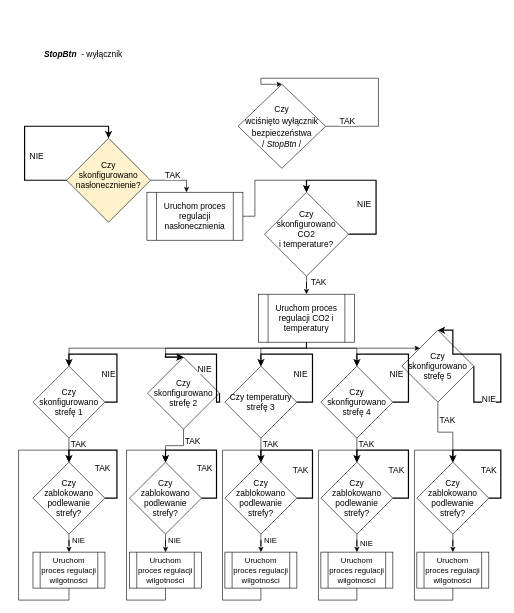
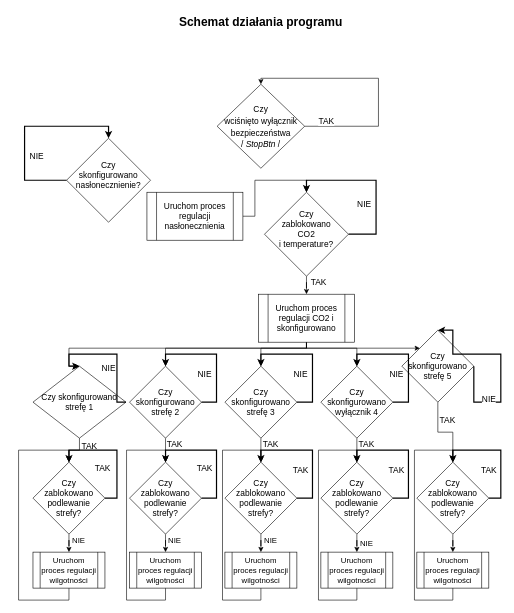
  <mxCell id="0" />
  <mxCell id="1" parent="0" />
- <mxCell id="3" value="&lt;font style=&quot;font-size: 14px&quot;&gt;Czy &lt;br&gt;wciśnięto wyłącznik bezpieczeństwa&lt;br&gt;/ &lt;i&gt;StopBtn &lt;/i&gt;/&lt;br&gt;&lt;/font&gt;" style="rhombus;whiteSpace=wrap;html=1;fontSize=16;" vertex="1" parent="1"><mxGeometry x="396" y="140" width="146" height="140" as="geometry" /></mxCell>
- <mxCell id="4" value="&lt;i style=&quot;font-weight: bold&quot;&gt;StopBtn&amp;nbsp;&lt;/i&gt;&amp;nbsp;- wyłącznik&amp;nbsp;" style="text;html=1;strokeColor=none;fillColor=none;align=center;verticalAlign=middle;whiteSpace=wrap;rounded=0;fontSize=14;" vertex="1" parent="1"><mxGeometry width="240" height="140" as="geometry" x="20" y="20" /></mxCell>
+ <mxCell id="2" value="&lt;b&gt;&lt;font style=&quot;font-size: 20px&quot;&gt;Schemat działania programu&lt;/font&gt;&lt;/b&gt;" style="text;html=1;strokeColor=none;fillColor=none;align=center;verticalAlign=middle;whiteSpace=wrap;rounded=0;" vertex="1" parent="1"><mxGeometry x="264" width="340" height="30" as="geometry" y="20" /></mxCell>
+ <mxCell id="3" value="&lt;font style=&quot;font-size: 14px&quot;&gt;Czy &lt;br&gt;wciśnięto wyłącznik bezpieczeństwa&lt;br&gt;/ &lt;i&gt;StopBtn &lt;/i&gt;/&lt;br&gt;&lt;/font&gt;" style="rhombus;whiteSpace=wrap;html=1;fontSize=16;" vertex="1" parent="1"><mxGeometry x="361" y="140" width="146" height="140" as="geometry" /></mxCell>
  <mxCell id="5" style="edgeStyle=orthogonalEdgeStyle;rounded=0;orthogonalLoop=1;jettySize=auto;html=1;exitX=1;exitY=0.5;exitDx=0;exitDy=0;entryX=0.5;entryY=0;entryDx=0;entryDy=0;fontSize=14;" edge="1" parent="1" source="3" target="3"><mxGeometry relative="1" as="geometry"><Array as="points"><mxPoint x="630" y="210" /><mxPoint x="630" y="130" /><mxPoint x="434" y="130" /></Array></mxGeometry></mxCell>
  <mxCell id="6" value="TAK" style="edgeLabel;html=1;align=center;verticalAlign=middle;resizable=0;points=[];fontSize=14;" vertex="1" connectable="0" parent="5"><mxGeometry x="-0.83" y="-1" relative="1" as="geometry"><mxPoint y="-11" as="offset" /></mxGeometry></mxCell>
  <mxCell id="7" value="TAK" style="edgeStyle=orthogonalEdgeStyle;rounded=0;orthogonalLoop=1;jettySize=auto;html=1;entryX=0.5;entryY=0;entryDx=0;entryDy=0;fontSize=14;strokeWidth=1;" edge="1" parent="1" source="8" target="38"><mxGeometry x="-0.5" y="16" relative="1" as="geometry"><mxPoint as="offset" /></mxGeometry></mxCell>
- <mxCell id="8" value="Czy skonfigurowano strefę 1" style="rhombus;whiteSpace=wrap;html=1;fontSize=14;" vertex="1" parent="1"><mxGeometry x="54" y="610" width="120" height="120" as="geometry" /></mxCell>
+ <mxCell id="8" value="Czy skonfigurowano strefę 1" style="rhombus;whiteSpace=wrap;html=1;fontSize=14;" vertex="1" parent="1"><mxGeometry x="54" y="610" width="155" height="120" as="geometry" /></mxCell>
  <mxCell id="9" value="TAK" style="edgeStyle=orthogonalEdgeStyle;rounded=0;orthogonalLoop=1;jettySize=auto;html=1;fontSize=14;strokeWidth=1;" edge="1" parent="1" source="10" target="40"><mxGeometry x="-0.5" y="15" relative="1" as="geometry"><mxPoint as="offset" /></mxGeometry></mxCell>
- <mxCell id="10" value="Czy skonfigurowano strefę 2" style="rhombus;whiteSpace=wrap;html=1;fontSize=14;" vertex="1" parent="1"><mxGeometry x="245" y="595" width="120" height="120" as="geometry" /></mxCell>
+ <mxCell id="10" value="Czy skonfigurowano strefę 2" style="rhombus;whiteSpace=wrap;html=1;fontSize=14;" vertex="1" parent="1"><mxGeometry x="215" y="610" width="120" height="120" as="geometry" /></mxCell>
  <mxCell id="11" value="TAK" style="edgeStyle=orthogonalEdgeStyle;rounded=0;orthogonalLoop=1;jettySize=auto;html=1;fontSize=14;strokeWidth=1;" edge="1" parent="1" source="12" target="42"><mxGeometry x="-0.5" y="16" relative="1" as="geometry"><mxPoint as="offset" /></mxGeometry></mxCell>
- <mxCell id="12" value="Czy temperatury strefę 3" style="rhombus;whiteSpace=wrap;html=1;fontSize=14;" vertex="1" parent="1"><mxGeometry x="374" y="610" width="120" height="120" as="geometry" /></mxCell>
+ <mxCell id="12" value="Czy skonfigurowano strefę 3" style="rhombus;whiteSpace=wrap;html=1;fontSize=14;" vertex="1" parent="1"><mxGeometry x="374" y="610" width="120" height="120" as="geometry" /></mxCell>
  <mxCell id="13" value="TAK" style="edgeStyle=orthogonalEdgeStyle;rounded=0;orthogonalLoop=1;jettySize=auto;html=1;fontSize=14;strokeWidth=1;" edge="1" parent="1" source="14" target="44"><mxGeometry x="-0.5" y="16" relative="1" as="geometry"><mxPoint as="offset" /></mxGeometry></mxCell>
- <mxCell id="14" value="Czy skonfigurowano strefę 4" style="rhombus;whiteSpace=wrap;html=1;fontSize=14;" vertex="1" parent="1"><mxGeometry x="534" y="610" width="120" height="120" as="geometry" /></mxCell>
+ <mxCell id="14" value="Czy skonfigurowano wyłącznik 4" style="rhombus;whiteSpace=wrap;html=1;fontSize=14;" vertex="1" parent="1"><mxGeometry x="534" y="610" width="120" height="120" as="geometry" /></mxCell>
  <mxCell id="15" value="TAK" style="edgeStyle=orthogonalEdgeStyle;rounded=0;orthogonalLoop=1;jettySize=auto;html=1;fontSize=14;strokeWidth=1;" edge="1" parent="1" source="16" target="46"><mxGeometry x="-0.5" y="16" relative="1" as="geometry"><mxPoint as="offset" /></mxGeometry></mxCell>
  <mxCell id="16" value="Czy skonfigurowano strefę 5" style="rhombus;whiteSpace=wrap;html=1;fontSize=14;" vertex="1" parent="1"><mxGeometry x="669" y="550" width="120" height="120" as="geometry" /></mxCell>
- <mxCell id="17" style="edgeStyle=orthogonalEdgeStyle;rounded=0;orthogonalLoop=1;jettySize=auto;html=1;fontSize=14;" edge="1" parent="1" source="19" target="29"><mxGeometry relative="1" as="geometry"><mxPoint x="340" y="320" as="targetPoint" /><Array as="points"><mxPoint x="310" y="300" /><mxPoint x="310" y="320" /></Array></mxGeometry></mxCell>
- <mxCell id="18" value="TAK" style="edgeLabel;html=1;align=center;verticalAlign=middle;resizable=0;points=[];fontSize=14;" vertex="1" connectable="0" parent="17"><mxGeometry x="-0.654" y="-1" relative="1" as="geometry"><mxPoint x="22" y="-11" as="offset" /></mxGeometry></mxCell>
- <mxCell id="19" value="Czy &lt;br&gt;skonfigurowano&lt;br&gt;nasłonecznienie?&lt;br&gt;&amp;nbsp;" style="rhombus;whiteSpace=wrap;html=1;fontSize=14;fillColor=#fff2cc;" vertex="1" parent="1"><mxGeometry x="110" y="230" width="140" height="140" as="geometry" /></mxCell>
+ <mxCell id="19" value="Czy &lt;br&gt;skonfigurowano&lt;br&gt;nasłonecznienie?&lt;br&gt;&amp;nbsp;" style="rhombus;whiteSpace=wrap;html=1;fontSize=14;" vertex="1" parent="1"><mxGeometry x="110" y="230" width="140" height="140" as="geometry" /></mxCell>
  <mxCell id="20" value="NIE" style="edgeStyle=orthogonalEdgeStyle;rounded=0;orthogonalLoop=1;jettySize=auto;html=1;fontSize=14;entryX=0.5;entryY=0;entryDx=0;entryDy=0;strokeWidth=2;" edge="1" parent="1" source="26" target="26"><mxGeometry x="-0.294" y="20" relative="1" as="geometry"><mxPoint x="586" y="310" as="targetPoint" /><Array as="points"><mxPoint x="626" y="390" /><mxPoint x="626" y="300" /><mxPoint x="510" y="300" /></Array><mxPoint as="offset" /></mxGeometry></mxCell>
  <mxCell id="21" style="edgeStyle=orthogonalEdgeStyle;rounded=0;orthogonalLoop=1;jettySize=auto;html=1;entryX=0.5;entryY=0;entryDx=0;entryDy=0;fontSize=14;strokeWidth=1;" edge="1" parent="1" target="10"><mxGeometry relative="1" as="geometry"><mxPoint x="510" y="550" as="sourcePoint" /><Array as="points"><mxPoint x="510" y="580" /><mxPoint x="275" y="580" /></Array></mxGeometry></mxCell>
  <mxCell id="22" style="edgeStyle=orthogonalEdgeStyle;rounded=0;orthogonalLoop=1;jettySize=auto;html=1;entryX=0.5;entryY=0;entryDx=0;entryDy=0;fontSize=14;strokeWidth=1;" edge="1" parent="1" target="8"><mxGeometry relative="1" as="geometry"><mxPoint x="510" y="550" as="sourcePoint" /><Array as="points"><mxPoint x="510" y="580" /><mxPoint x="114" y="580" /></Array></mxGeometry></mxCell>
  <mxCell id="23" style="edgeStyle=orthogonalEdgeStyle;rounded=0;orthogonalLoop=1;jettySize=auto;html=1;entryX=0.5;entryY=0;entryDx=0;entryDy=0;fontSize=14;strokeWidth=1;" edge="1" parent="1" target="12"><mxGeometry relative="1" as="geometry"><mxPoint x="510" y="550" as="sourcePoint" /><Array as="points"><mxPoint x="510" y="580" /><mxPoint x="434" y="580" /></Array></mxGeometry></mxCell>
  <mxCell id="24" style="edgeStyle=orthogonalEdgeStyle;rounded=0;orthogonalLoop=1;jettySize=auto;html=1;fontSize=14;strokeWidth=1;" edge="1" parent="1" target="16"><mxGeometry relative="1" as="geometry"><mxPoint x="510" y="550" as="sourcePoint" /><Array as="points"><mxPoint x="510" y="580" /><mxPoint x="754" y="580" /></Array></mxGeometry></mxCell>
  <mxCell id="25" value="TAK" style="edgeStyle=orthogonalEdgeStyle;rounded=0;orthogonalLoop=1;jettySize=auto;html=1;fontSize=14;strokeWidth=1;" edge="1" parent="1" source="26" target="31"><mxGeometry x="0.2" y="20" relative="1" as="geometry"><mxPoint as="offset" /></mxGeometry></mxCell>
- <mxCell id="26" value="Czy &lt;br&gt;skonfigurowano&lt;br&gt;CO2 &lt;br&gt;i temperature?&lt;br&gt;&amp;nbsp;" style="rhombus;whiteSpace=wrap;html=1;fontSize=14;" vertex="1" parent="1"><mxGeometry x="440" y="320" width="140" height="140" as="geometry" /></mxCell>
+ <mxCell id="26" value="Czy &lt;br&gt;zablokowano&lt;br&gt;CO2 &lt;br&gt;i temperature?&lt;br&gt;&amp;nbsp;" style="rhombus;whiteSpace=wrap;html=1;fontSize=14;" vertex="1" parent="1"><mxGeometry x="440" y="320" width="140" height="140" as="geometry" /></mxCell>
  <mxCell id="27" value="NIE" style="edgeStyle=orthogonalEdgeStyle;rounded=0;orthogonalLoop=1;jettySize=auto;html=1;exitX=0;exitY=0.5;exitDx=0;exitDy=0;entryX=0.5;entryY=0;entryDx=0;entryDy=0;fontSize=14;strokeWidth=2;" edge="1" parent="1" source="19" target="19"><mxGeometry x="-0.312" y="-20" relative="1" as="geometry"><Array as="points"><mxPoint x="40" y="300" /><mxPoint x="40" y="210" /><mxPoint x="180" y="210" /></Array><mxPoint as="offset" /></mxGeometry></mxCell>
  <mxCell id="28" style="edgeStyle=orthogonalEdgeStyle;rounded=0;orthogonalLoop=1;jettySize=auto;html=1;entryX=0.5;entryY=0;entryDx=0;entryDy=0;fontSize=14;strokeWidth=1;" edge="1" parent="1" source="29" target="26"><mxGeometry relative="1" as="geometry" /></mxCell>
  <mxCell id="29" value="Uruchom proces regulacji nasłonecznienia" style="shape=process;whiteSpace=wrap;html=1;backgroundOutline=1;fontSize=14;" vertex="1" parent="1"><mxGeometry x="244" y="320" width="160" height="80" as="geometry" /></mxCell>
  <mxCell id="30" style="edgeStyle=orthogonalEdgeStyle;rounded=0;orthogonalLoop=1;jettySize=auto;html=1;fontSize=14;strokeWidth=1;" edge="1" parent="1" source="31" target="14"><mxGeometry relative="1" as="geometry"><Array as="points"><mxPoint x="510" y="580" /><mxPoint x="594" y="580" /></Array></mxGeometry></mxCell>
- <mxCell id="31" value="Uruchom proces regulacji CO2 i temperatury" style="shape=process;whiteSpace=wrap;html=1;backgroundOutline=1;fontSize=14;" vertex="1" parent="1"><mxGeometry x="430" y="490" width="160" height="80" as="geometry" /></mxCell>
+ <mxCell id="31" value="Uruchom proces regulacji CO2 i skonfigurowano" style="shape=process;whiteSpace=wrap;html=1;backgroundOutline=1;fontSize=14;" vertex="1" parent="1"><mxGeometry x="430" y="490" width="160" height="80" as="geometry" /></mxCell>
  <mxCell id="32" value="NIE" style="edgeStyle=orthogonalEdgeStyle;rounded=0;orthogonalLoop=1;jettySize=auto;html=1;exitX=1;exitY=0.5;exitDx=0;exitDy=0;entryX=0.5;entryY=0;entryDx=0;entryDy=0;fontSize=14;strokeWidth=2;" edge="1" parent="1" source="8" target="8"><mxGeometry x="-0.333" y="14" relative="1" as="geometry"><Array as="points"><mxPoint x="194" y="670" /><mxPoint x="194" y="590" /><mxPoint x="114" y="590" /></Array><mxPoint as="offset" /></mxGeometry></mxCell>
  <mxCell id="33" value="NIE" style="edgeStyle=orthogonalEdgeStyle;rounded=0;orthogonalLoop=1;jettySize=auto;html=1;exitX=1;exitY=0.5;exitDx=0;exitDy=0;entryX=0.5;entryY=0;entryDx=0;entryDy=0;fontSize=14;strokeWidth=2;" edge="1" parent="1" source="10" target="10"><mxGeometry x="-0.316" y="20" relative="1" as="geometry"><Array as="points"><mxPoint x="360" y="670" /><mxPoint x="360" y="590" /><mxPoint x="275" y="590" /></Array><mxPoint as="offset" /></mxGeometry></mxCell>
  <mxCell id="34" value="NIE" style="edgeStyle=orthogonalEdgeStyle;rounded=0;orthogonalLoop=1;jettySize=auto;html=1;exitX=1;exitY=0.5;exitDx=0;exitDy=0;entryX=0.5;entryY=0;entryDx=0;entryDy=0;fontSize=14;strokeWidth=2;" edge="1" parent="1" source="12" target="12"><mxGeometry x="-0.312" y="20" relative="1" as="geometry"><Array as="points"><mxPoint x="520" y="670" /><mxPoint x="520" y="590" /><mxPoint x="434" y="590" /></Array><mxPoint as="offset" /></mxGeometry></mxCell>
  <mxCell id="35" value="NIE" style="edgeStyle=orthogonalEdgeStyle;rounded=0;orthogonalLoop=1;jettySize=auto;html=1;exitX=1;exitY=0.5;exitDx=0;exitDy=0;entryX=0.5;entryY=0;entryDx=0;entryDy=0;fontSize=14;strokeWidth=2;" edge="1" parent="1" source="14" target="14"><mxGeometry x="-0.312" y="20" relative="1" as="geometry"><Array as="points"><mxPoint x="680" y="670" /><mxPoint x="680" y="590" /><mxPoint x="594" y="590" /></Array><mxPoint as="offset" /></mxGeometry></mxCell>
  <mxCell id="36" value="NIE" style="edgeStyle=orthogonalEdgeStyle;rounded=0;orthogonalLoop=1;jettySize=auto;html=1;exitX=1;exitY=0.5;exitDx=0;exitDy=0;entryX=0.5;entryY=0;entryDx=0;entryDy=0;fontSize=14;strokeWidth=2;" edge="1" parent="1" source="16" target="16"><mxGeometry x="-0.333" y="20" relative="1" as="geometry"><Array as="points"><mxPoint x="834" y="670" /><mxPoint x="834" y="590" /><mxPoint x="754" y="590" /></Array><mxPoint as="offset" /></mxGeometry></mxCell>
  <mxCell id="37" value="NIE" style="edgeStyle=orthogonalEdgeStyle;rounded=0;orthogonalLoop=1;jettySize=auto;html=1;fontSize=13;strokeWidth=1;" edge="1" parent="1" source="38" target="53"><mxGeometry x="0.2" y="16" relative="1" as="geometry"><mxPoint as="offset" /></mxGeometry></mxCell>
  <mxCell id="38" value="Czy &lt;br&gt;zablokowano podlewanie&lt;br&gt;strefy?" style="rhombus;whiteSpace=wrap;html=1;fontSize=14;" vertex="1" parent="1"><mxGeometry x="54" y="770" width="120" height="120" as="geometry" /></mxCell>
  <mxCell id="39" value="NIE" style="edgeStyle=orthogonalEdgeStyle;rounded=0;orthogonalLoop=1;jettySize=auto;html=1;fontSize=13;strokeWidth=1;" edge="1" parent="1" source="40" target="55"><mxGeometry x="0.2" y="15" relative="1" as="geometry"><mxPoint as="offset" /></mxGeometry></mxCell>
  <mxCell id="40" value="Czy&lt;br&gt;zablokowano podlewanie&lt;br&gt;strefy?" style="rhombus;whiteSpace=wrap;html=1;fontSize=14;" vertex="1" parent="1"><mxGeometry x="215" y="770" width="120" height="120" as="geometry" /></mxCell>
  <mxCell id="41" value="NIE" style="edgeStyle=orthogonalEdgeStyle;rounded=0;orthogonalLoop=1;jettySize=auto;html=1;fontSize=13;strokeWidth=1;" edge="1" parent="1" source="42" target="57"><mxGeometry x="0.2" y="16" relative="1" as="geometry"><mxPoint as="offset" /></mxGeometry></mxCell>
  <mxCell id="42" value="Czy&lt;br&gt;zablokowano podlewanie&lt;br&gt;strefy?" style="rhombus;whiteSpace=wrap;html=1;fontSize=14;" vertex="1" parent="1"><mxGeometry x="374" y="770" width="120" height="120" as="geometry" /></mxCell>
  <mxCell id="43" value="NIE" style="edgeStyle=orthogonalEdgeStyle;rounded=0;orthogonalLoop=1;jettySize=auto;html=1;fontSize=13;strokeWidth=1;" edge="1" parent="1" source="44" target="59"><mxGeometry x="-0.355" y="16" relative="1" as="geometry"><mxPoint as="offset" /></mxGeometry></mxCell>
  <mxCell id="44" value="Czy&lt;br&gt;zablokowano podlewanie&lt;br&gt;strefy?" style="rhombus;whiteSpace=wrap;html=1;fontSize=14;" vertex="1" parent="1"><mxGeometry x="534" y="770" width="120" height="120" as="geometry" /></mxCell>
  <mxCell id="45" value="" style="edgeStyle=orthogonalEdgeStyle;rounded=0;orthogonalLoop=1;jettySize=auto;html=1;fontSize=13;strokeWidth=1;" edge="1" parent="1" source="46" target="61"><mxGeometry relative="1" as="geometry" /></mxCell>
  <mxCell id="46" value="Czy&lt;br&gt;zablokowano podlewanie&lt;br&gt;strefy?" style="rhombus;whiteSpace=wrap;html=1;fontSize=14;" vertex="1" parent="1"><mxGeometry x="694" y="770" width="120" height="120" as="geometry" /></mxCell>
  <mxCell id="47" value="TAK" style="edgeStyle=orthogonalEdgeStyle;rounded=0;orthogonalLoop=1;jettySize=auto;html=1;exitX=1;exitY=0.5;exitDx=0;exitDy=0;entryX=0.5;entryY=0;entryDx=0;entryDy=0;fontSize=14;strokeWidth=2;" edge="1" parent="1" source="38" target="38"><mxGeometry x="-0.3" y="24" relative="1" as="geometry"><Array as="points"><mxPoint x="194" y="830" /><mxPoint x="194" y="750" /><mxPoint x="114" y="750" /></Array><mxPoint as="offset" /></mxGeometry></mxCell>
  <mxCell id="48" value="TAK" style="edgeStyle=orthogonalEdgeStyle;rounded=0;orthogonalLoop=1;jettySize=auto;html=1;exitX=1;exitY=0.5;exitDx=0;exitDy=0;entryX=0.5;entryY=0;entryDx=0;entryDy=0;fontSize=14;strokeWidth=2;" edge="1" parent="1" source="40" target="40"><mxGeometry x="-0.286" y="20" relative="1" as="geometry"><Array as="points"><mxPoint x="360" y="830" /><mxPoint x="360" y="750" /><mxPoint x="275" y="750" /></Array><mxPoint as="offset" /></mxGeometry></mxCell>
  <mxCell id="49" value="TAK" style="edgeStyle=orthogonalEdgeStyle;rounded=0;orthogonalLoop=1;jettySize=auto;html=1;exitX=1;exitY=0.5;exitDx=0;exitDy=0;entryX=0.5;entryY=0;entryDx=0;entryDy=0;fontSize=14;strokeWidth=2;" edge="1" parent="1" source="42" target="42"><mxGeometry x="-0.312" y="20" relative="1" as="geometry"><Array as="points"><mxPoint x="520" y="830" /><mxPoint x="520" y="750" /><mxPoint x="434" y="750" /></Array><mxPoint as="offset" /></mxGeometry></mxCell>
  <mxCell id="50" value="TAK" style="edgeStyle=orthogonalEdgeStyle;rounded=0;orthogonalLoop=1;jettySize=auto;html=1;exitX=1;exitY=0.5;exitDx=0;exitDy=0;entryX=0.5;entryY=0;entryDx=0;entryDy=0;fontSize=14;strokeWidth=2;" edge="1" parent="1" source="44" target="44"><mxGeometry x="-0.312" y="20" relative="1" as="geometry"><Array as="points"><mxPoint x="680" y="830" /><mxPoint x="680" y="750" /><mxPoint x="594" y="750" /></Array><mxPoint as="offset" /></mxGeometry></mxCell>
  <mxCell id="51" value="TAK" style="edgeStyle=orthogonalEdgeStyle;rounded=0;orthogonalLoop=1;jettySize=auto;html=1;exitX=1;exitY=0.5;exitDx=0;exitDy=0;entryX=0.5;entryY=0;entryDx=0;entryDy=0;fontSize=14;strokeWidth=2;" edge="1" parent="1" source="46" target="46"><mxGeometry x="-0.333" y="20" relative="1" as="geometry"><Array as="points"><mxPoint x="834" y="830" /><mxPoint x="834" y="750" /><mxPoint x="754" y="750" /></Array><mxPoint as="offset" /></mxGeometry></mxCell>
  <mxCell id="52" style="edgeStyle=orthogonalEdgeStyle;rounded=0;orthogonalLoop=1;jettySize=auto;html=1;entryX=0.5;entryY=0;entryDx=0;entryDy=0;fontSize=13;strokeWidth=1;" edge="1" parent="1" source="53" target="38"><mxGeometry relative="1" as="geometry"><Array as="points"><mxPoint x="114" y="1000" /><mxPoint x="30" y="1000" /><mxPoint x="30" y="750" /><mxPoint x="114" y="750" /></Array></mxGeometry></mxCell>
  <mxCell id="53" value="&lt;font style=&quot;font-size: 13px&quot;&gt;Uruchom&lt;br&gt;proces regulacji wilgotności&lt;/font&gt;" style="shape=process;whiteSpace=wrap;html=1;backgroundOutline=1;fontSize=14;" vertex="1" parent="1"><mxGeometry x="54" y="920" width="120" height="60" as="geometry" /></mxCell>
  <mxCell id="54" style="edgeStyle=orthogonalEdgeStyle;rounded=0;orthogonalLoop=1;jettySize=auto;html=1;exitX=0.5;exitY=1;exitDx=0;exitDy=0;entryX=0.5;entryY=0;entryDx=0;entryDy=0;fontSize=13;strokeWidth=1;" edge="1" parent="1" source="55" target="40"><mxGeometry relative="1" as="geometry"><Array as="points"><mxPoint x="275" y="1000" /><mxPoint x="210" y="1000" /><mxPoint x="210" y="750" /><mxPoint x="275" y="750" /></Array></mxGeometry></mxCell>
  <mxCell id="55" value="&lt;font style=&quot;font-size: 13px&quot;&gt;Uruchom&lt;br&gt;proces regulacji wilgotności&lt;/font&gt;" style="shape=process;whiteSpace=wrap;html=1;backgroundOutline=1;fontSize=14;" vertex="1" parent="1"><mxGeometry x="215" y="920" width="120" height="60" as="geometry" /></mxCell>
  <mxCell id="56" style="edgeStyle=orthogonalEdgeStyle;rounded=0;orthogonalLoop=1;jettySize=auto;html=1;entryX=0.5;entryY=0;entryDx=0;entryDy=0;fontSize=13;strokeWidth=1;" edge="1" parent="1" source="57" target="42"><mxGeometry relative="1" as="geometry"><Array as="points"><mxPoint x="434" y="1000" /><mxPoint x="370" y="1000" /><mxPoint x="370" y="750" /><mxPoint x="434" y="750" /></Array></mxGeometry></mxCell>
  <mxCell id="57" value="&lt;font style=&quot;font-size: 13px&quot;&gt;Uruchom&lt;br&gt;proces regulacji wilgotności&lt;/font&gt;" style="shape=process;whiteSpace=wrap;html=1;backgroundOutline=1;fontSize=14;" vertex="1" parent="1"><mxGeometry x="374" y="920" width="120" height="60" as="geometry" /></mxCell>
  <mxCell id="58" style="edgeStyle=orthogonalEdgeStyle;rounded=0;orthogonalLoop=1;jettySize=auto;html=1;entryX=0.5;entryY=0;entryDx=0;entryDy=0;fontSize=13;strokeWidth=1;" edge="1" parent="1" source="59" target="44"><mxGeometry relative="1" as="geometry"><Array as="points"><mxPoint x="594" y="1000" /><mxPoint x="530" y="1000" /><mxPoint x="530" y="750" /><mxPoint x="594" y="750" /></Array></mxGeometry></mxCell>
  <mxCell id="59" value="&lt;font style=&quot;font-size: 13px&quot;&gt;Uruchom&lt;br&gt;proces regulacji wilgotności&lt;/font&gt;" style="shape=process;whiteSpace=wrap;html=1;backgroundOutline=1;fontSize=14;" vertex="1" parent="1"><mxGeometry x="534" y="920" width="120" height="60" as="geometry" /></mxCell>
  <mxCell id="60" style="edgeStyle=orthogonalEdgeStyle;rounded=0;orthogonalLoop=1;jettySize=auto;html=1;exitX=0.5;exitY=1;exitDx=0;exitDy=0;entryX=0.5;entryY=0;entryDx=0;entryDy=0;fontSize=13;strokeWidth=1;" edge="1" parent="1" source="61" target="46"><mxGeometry relative="1" as="geometry"><Array as="points"><mxPoint x="754" y="1000" /><mxPoint x="690" y="1000" /><mxPoint x="690" y="750" /><mxPoint x="754" y="750" /></Array></mxGeometry></mxCell>
  <mxCell id="61" value="&lt;font style=&quot;font-size: 13px&quot;&gt;Uruchom&lt;br&gt;proces regulacji wilgotności&lt;/font&gt;" style="shape=process;whiteSpace=wrap;html=1;backgroundOutline=1;fontSize=14;" vertex="1" parent="1"><mxGeometry x="694" y="920" width="120" height="60" as="geometry" /></mxCell>
